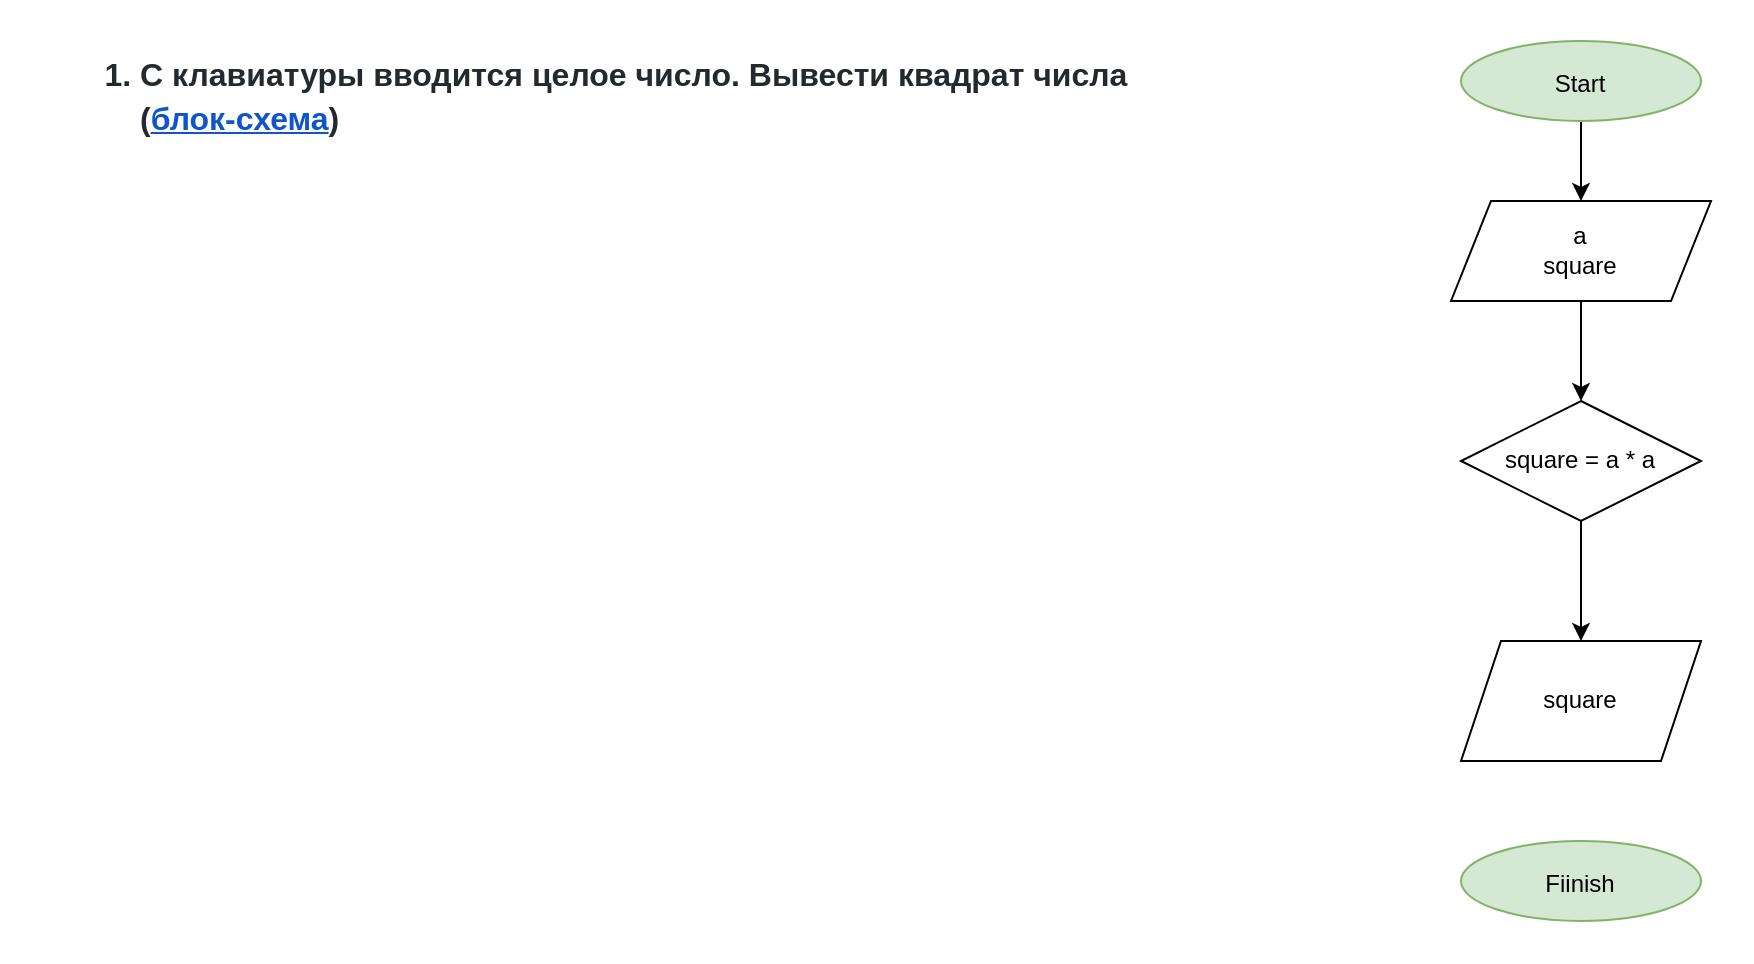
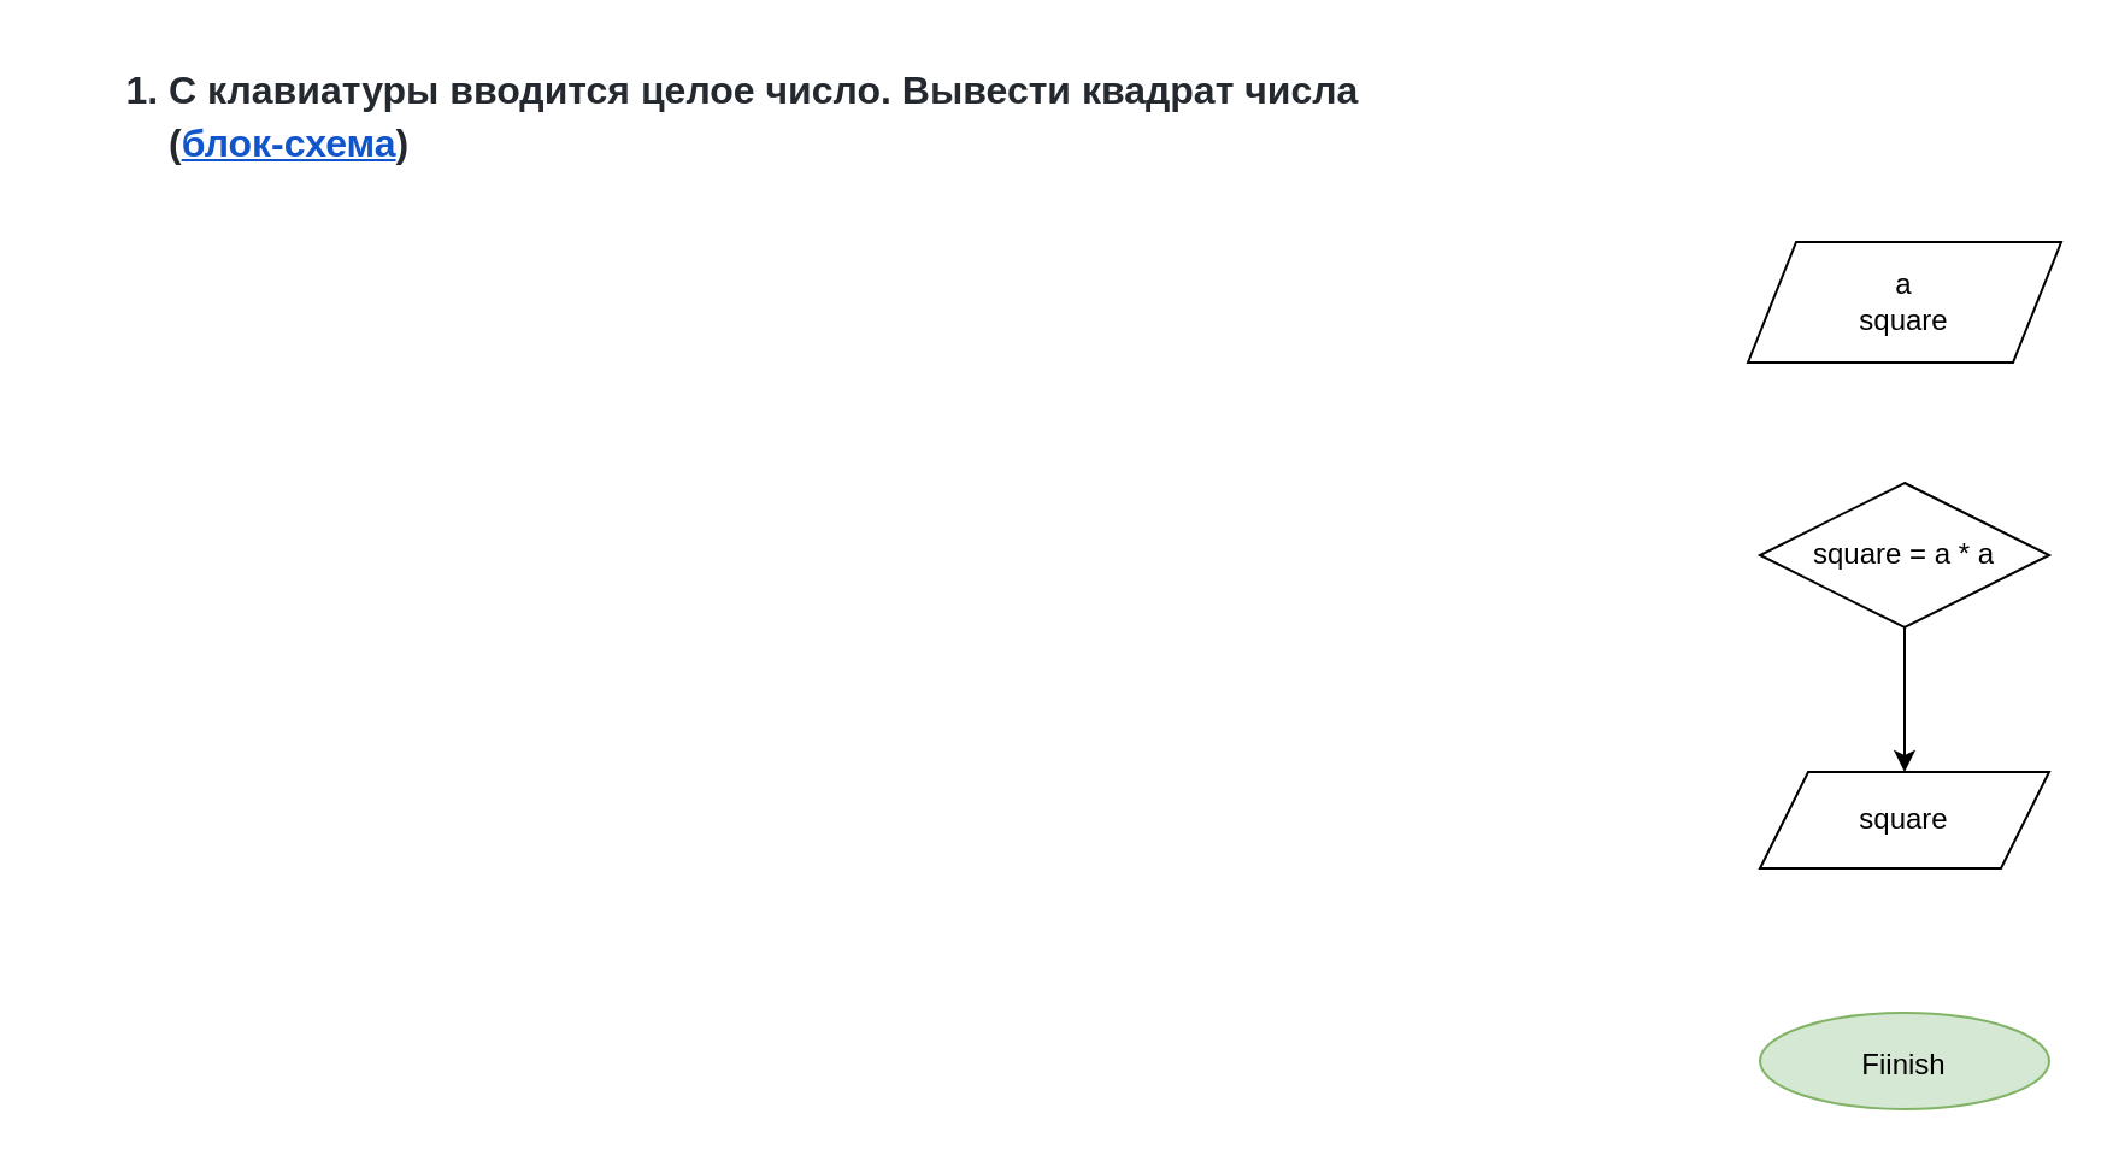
  <mxCell id="0" />
  <mxCell id="1" parent="0" />
- <mxCell id="2" style="edgeStyle=orthogonalEdgeStyle;rounded=0;orthogonalLoop=1;jettySize=auto;html=1;exitX=0.5;exitY=1;exitDx=0;exitDy=0;entryX=0.5;entryY=0;entryDx=0;entryDy=0;" parent="1" source="3" target="6" edge="1"><mxGeometry relative="1" as="geometry" /></mxCell>
- <mxCell id="3" value="&lt;font style=&quot;font-size: 12px;&quot;&gt;Start&lt;/font&gt;" style="ellipse;whiteSpace=wrap;html=1;fontSize=16;fillColor=#d5e8d4;strokeColor=#82b366;" parent="1" vertex="1"><mxGeometry x="730" width="120" height="40" as="geometry" y="20" /></mxCell>
  <mxCell id="4" value="&lt;b id=&quot;docs-internal-guid-a616417c-7fff-503f-e29b-e482210d8a6c&quot; style=&quot;font-weight:normal;&quot;&gt;&lt;ol style=&quot;margin-top:0;margin-bottom:0;padding-inline-start:48px;&quot;&gt;&lt;li aria-level=&quot;1&quot; style=&quot;list-style-type: decimal; font-size: 12pt; font-family: Arial; color: rgb(36, 41, 47); background-color: transparent; font-weight: 700; font-style: normal; font-variant: normal; text-decoration: none; vertical-align: baseline;&quot; dir=&quot;ltr&quot;&gt;&lt;p role=&quot;presentation&quot; style=&quot;line-height:1.38;background-color:#ffffff;margin-top:0pt;margin-bottom:12pt;&quot; dir=&quot;ltr&quot;&gt;&lt;span style=&quot;font-size: 12pt; font-family: Arial; color: rgb(36, 41, 47); background-color: transparent; font-weight: 700; font-style: normal; font-variant: normal; text-decoration: none; vertical-align: baseline;&quot;&gt;С клавиатуры вводится целое число. Вывести квадрат числа (&lt;/span&gt;&lt;a style=&quot;text-decoration:none;&quot; href=&quot;https://drive.google.com/file/d/10CLTKg4W0RP_ieWQm1bDPGzK1nThirdC/view?usp=sharing&quot;&gt;&lt;span style=&quot;font-size: 12pt; font-family: Arial; color: rgb(17, 85, 204); background-color: transparent; font-weight: 700; font-style: normal; font-variant: normal; text-decoration: underline; text-decoration-skip-ink: none; vertical-align: baseline;&quot;&gt;блок-схема&lt;/span&gt;&lt;/a&gt;&lt;span style=&quot;font-size: 12pt; font-family: Arial; color: rgb(36, 41, 47); background-color: transparent; font-weight: 700; font-style: normal; font-variant: normal; text-decoration: none; vertical-align: baseline;&quot;&gt;)&lt;/span&gt;&lt;/p&gt;&lt;/li&gt;&lt;/ol&gt;&lt;/b&gt;" style="text;whiteSpace=wrap;html=1;" parent="1" vertex="1"><mxGeometry width="550" height="80" as="geometry" x="20" y="20" /></mxCell>
- <mxCell id="5" style="edgeStyle=orthogonalEdgeStyle;rounded=0;orthogonalLoop=1;jettySize=auto;html=1;exitX=0.5;exitY=1;exitDx=0;exitDy=0;entryX=0.5;entryY=0;entryDx=0;entryDy=0;" parent="1" source="6" target="8" edge="1"><mxGeometry relative="1" as="geometry" /></mxCell>
  <mxCell id="6" value="a&lt;br&gt;square" style="shape=parallelogram;perimeter=parallelogramPerimeter;whiteSpace=wrap;html=1;fixedSize=1;" parent="1" vertex="1"><mxGeometry x="725" y="100" width="130" height="50" as="geometry" /></mxCell>
  <mxCell id="7" style="edgeStyle=orthogonalEdgeStyle;rounded=0;orthogonalLoop=1;jettySize=auto;html=1;exitX=0.5;exitY=1;exitDx=0;exitDy=0;entryX=0.5;entryY=0;entryDx=0;entryDy=0;" parent="1" source="8" target="9" edge="1"><mxGeometry relative="1" as="geometry" /></mxCell>
  <mxCell id="8" value="square = a * a" style="rhombus;whiteSpace=wrap;html=1;" parent="1" vertex="1"><mxGeometry x="730" y="200" width="120" height="60" as="geometry" /></mxCell>
- <mxCell id="9" value="square" style="shape=parallelogram;perimeter=parallelogramPerimeter;whiteSpace=wrap;html=1;fixedSize=1;" parent="1" vertex="1"><mxGeometry x="730" y="320" width="120" height="60" as="geometry" /></mxCell>
+ <mxCell id="9" value="square" style="shape=parallelogram;perimeter=parallelogramPerimeter;whiteSpace=wrap;html=1;fixedSize=1;" parent="1" vertex="1"><mxGeometry x="730" y="320" width="120" height="40" as="geometry" /></mxCell>
  <mxCell id="10" value="&lt;font style=&quot;font-size: 12px;&quot;&gt;Fiinish&lt;/font&gt;" style="ellipse;whiteSpace=wrap;html=1;fontSize=16;fillColor=#d5e8d4;strokeColor=#82b366;" parent="1" vertex="1"><mxGeometry x="730" y="420" width="120" height="40" as="geometry" /></mxCell>
